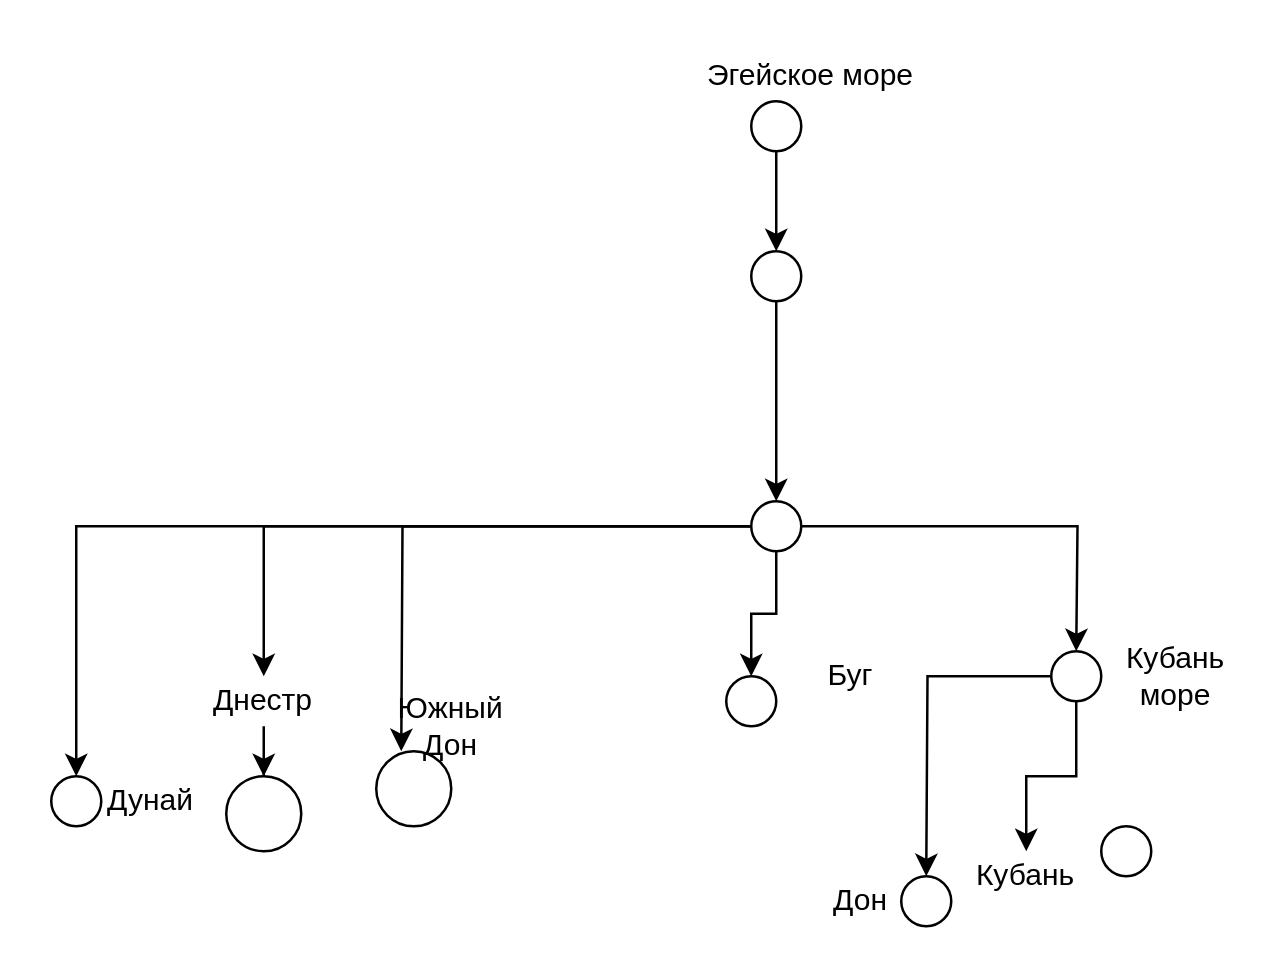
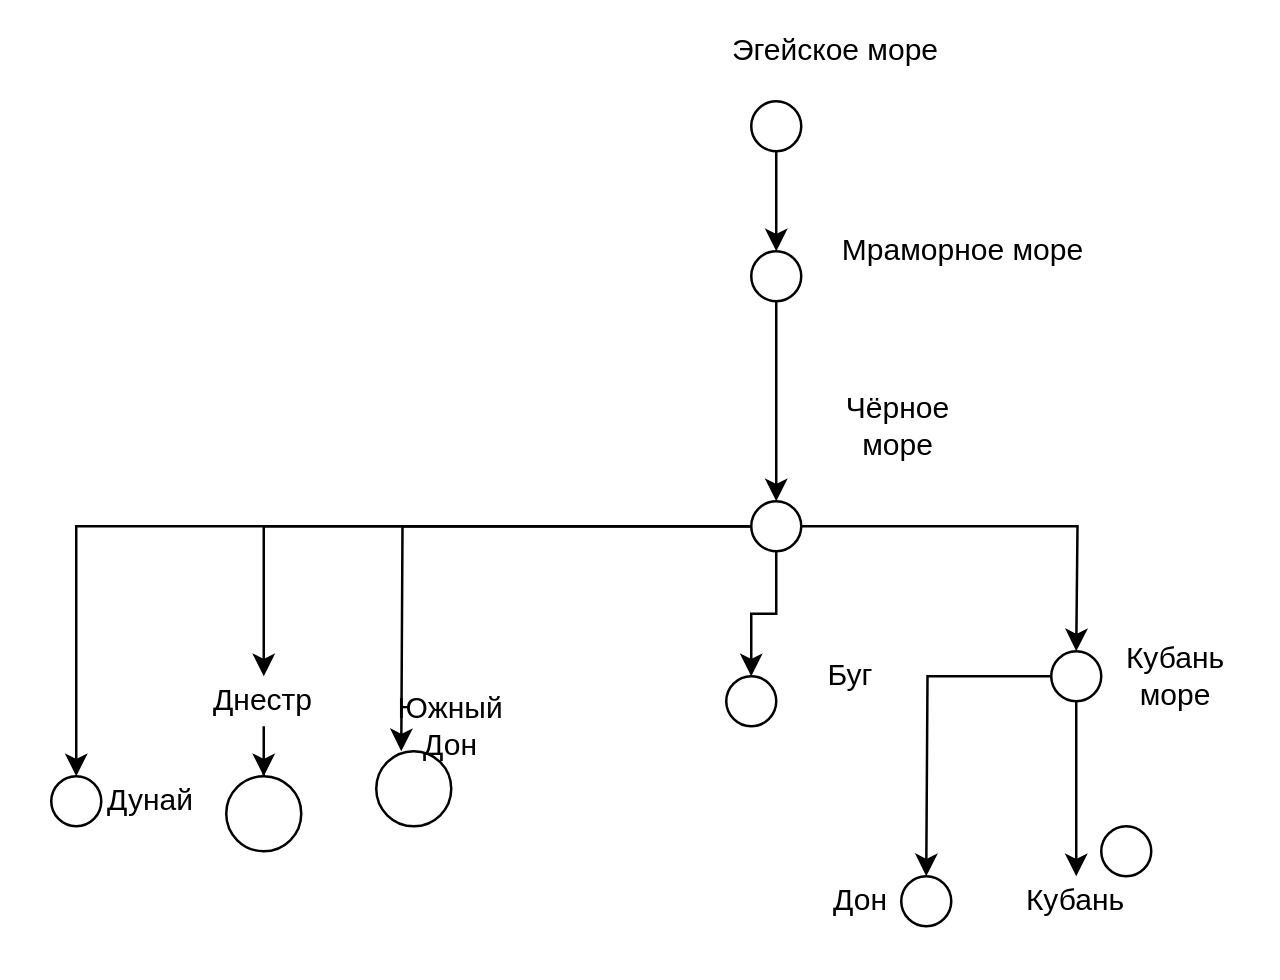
  <mxCell id="0" />
  <mxCell id="1" parent="0" />
  <mxCell id="2" value="" style="edgeStyle=orthogonalEdgeStyle;rounded=0;orthogonalLoop=1;jettySize=auto;html=1;" parent="1" source="3" target="6" edge="1"><mxGeometry relative="1" as="geometry" /></mxCell>
  <mxCell id="3" value="" style="ellipse;whiteSpace=wrap;html=1;aspect=fixed;" parent="1" vertex="1"><mxGeometry x="300" y="40" width="20" height="20" as="geometry" /></mxCell>
- <mxCell id="4" value="Эгейское море" style="text;html=1;strokeColor=none;fillColor=none;align=center;verticalAlign=middle;whiteSpace=wrap;rounded=0;" parent="1" vertex="1"><mxGeometry x="274" y="20" width="100" height="20" as="geometry" /></mxCell>
+ <mxCell id="4" value="Эгейское море" style="text;html=1;strokeColor=none;fillColor=none;align=center;verticalAlign=middle;whiteSpace=wrap;rounded=0;" parent="1" vertex="1"><mxGeometry x="284" y="10" width="100" height="20" as="geometry" /></mxCell>
  <mxCell id="5" value="" style="edgeStyle=orthogonalEdgeStyle;rounded=0;orthogonalLoop=1;jettySize=auto;html=1;" parent="1" source="6" target="13" edge="1"><mxGeometry relative="1" as="geometry" /></mxCell>
  <mxCell id="6" value="" style="ellipse;whiteSpace=wrap;html=1;aspect=fixed;" parent="1" vertex="1"><mxGeometry x="300" y="100" width="20" height="20" as="geometry" /></mxCell>
+ <mxCell id="7" value="Мраморное море" style="text;html=1;strokeColor=none;fillColor=none;align=center;verticalAlign=middle;whiteSpace=wrap;rounded=0;" parent="1" vertex="1"><mxGeometry x="320" y="90" width="130" height="20" as="geometry" /></mxCell>
  <mxCell id="8" value="" style="edgeStyle=orthogonalEdgeStyle;rounded=0;orthogonalLoop=1;jettySize=auto;html=1;" parent="1" source="13" target="15" edge="1"><mxGeometry relative="1" as="geometry" /></mxCell>
  <mxCell id="9" value="" style="edgeStyle=orthogonalEdgeStyle;rounded=0;orthogonalLoop=1;jettySize=auto;html=1;" parent="1" source="30" target="17" edge="1"><mxGeometry relative="1" as="geometry"><mxPoint x="190" y="220" as="targetPoint" /></mxGeometry></mxCell>
  <mxCell id="10" style="edgeStyle=orthogonalEdgeStyle;rounded=0;orthogonalLoop=1;jettySize=auto;html=1;" parent="1" source="13" edge="1"><mxGeometry relative="1" as="geometry"><mxPoint x="160" y="300" as="targetPoint" /></mxGeometry></mxCell>
  <mxCell id="11" style="edgeStyle=orthogonalEdgeStyle;rounded=0;orthogonalLoop=1;jettySize=auto;html=1;" parent="1" source="13" edge="1"><mxGeometry relative="1" as="geometry"><mxPoint x="430" y="260" as="targetPoint" /></mxGeometry></mxCell>
  <mxCell id="12" style="edgeStyle=orthogonalEdgeStyle;rounded=0;orthogonalLoop=1;jettySize=auto;html=1;entryX=0.5;entryY=0;entryDx=0;entryDy=0;" parent="1" source="13" target="20" edge="1"><mxGeometry relative="1" as="geometry" /></mxCell>
  <mxCell id="13" value="" style="ellipse;whiteSpace=wrap;html=1;aspect=fixed;" parent="1" vertex="1"><mxGeometry x="300" y="200" width="20" height="20" as="geometry" /></mxCell>
+ <mxCell id="14" value="Чёрное море" style="text;html=1;strokeColor=none;fillColor=none;align=center;verticalAlign=middle;whiteSpace=wrap;rounded=0;" parent="1" vertex="1"><mxGeometry x="324" y="160" width="70" height="20" as="geometry" /></mxCell>
  <mxCell id="15" value="" style="ellipse;whiteSpace=wrap;html=1;aspect=fixed;" parent="1" vertex="1"><mxGeometry x="20" y="310" width="20" height="20" as="geometry" /></mxCell>
  <mxCell id="16" value="Дунай" style="text;html=1;strokeColor=none;fillColor=none;align=center;verticalAlign=middle;whiteSpace=wrap;rounded=0;" parent="1" vertex="1"><mxGeometry x="40" y="310" width="40" height="20" as="geometry" /></mxCell>
  <mxCell id="17" value="" style="ellipse;whiteSpace=wrap;html=1;aspect=fixed;" parent="1" vertex="1"><mxGeometry x="90" y="310" width="30" height="30" as="geometry" /></mxCell>
  <mxCell id="18" value="" style="ellipse;whiteSpace=wrap;html=1;aspect=fixed;" parent="1" vertex="1"><mxGeometry x="150" y="300" width="30" height="30" as="geometry" /></mxCell>
  <mxCell id="19" value="Южный Дон" style="text;html=1;strokeColor=none;fillColor=none;align=center;verticalAlign=middle;whiteSpace=wrap;rounded=0;" parent="1" vertex="1"><mxGeometry x="160" y="280" width="40" height="20" as="geometry" /></mxCell>
  <mxCell id="20" value="" style="ellipse;whiteSpace=wrap;html=1;aspect=fixed;" parent="1" vertex="1"><mxGeometry x="290" y="270" width="20" height="20" as="geometry" /></mxCell>
  <mxCell id="21" value="Буг" style="text;html=1;strokeColor=none;fillColor=none;align=center;verticalAlign=middle;whiteSpace=wrap;rounded=0;" parent="1" vertex="1"><mxGeometry x="320" y="260" width="40" height="20" as="geometry" /></mxCell>
  <mxCell id="22" style="edgeStyle=orthogonalEdgeStyle;rounded=0;orthogonalLoop=1;jettySize=auto;html=1;" parent="1" source="24" target="26" edge="1"><mxGeometry relative="1" as="geometry"><mxPoint x="430" y="360" as="targetPoint" /></mxGeometry></mxCell>
  <mxCell id="23" style="edgeStyle=orthogonalEdgeStyle;rounded=0;orthogonalLoop=1;jettySize=auto;html=1;" parent="1" source="24" edge="1"><mxGeometry relative="1" as="geometry"><mxPoint x="370" y="350" as="targetPoint" /></mxGeometry></mxCell>
  <mxCell id="24" value="" style="ellipse;whiteSpace=wrap;html=1;aspect=fixed;" parent="1" vertex="1"><mxGeometry x="420" y="260" width="20" height="20" as="geometry" /></mxCell>
  <mxCell id="25" value="Кубань море" style="text;html=1;strokeColor=none;fillColor=none;align=center;verticalAlign=middle;whiteSpace=wrap;rounded=0;" parent="1" vertex="1"><mxGeometry x="450" y="260" width="40" height="20" as="geometry" /></mxCell>
- <mxCell id="26" value="Кубань" style="text;html=1;strokeColor=none;fillColor=none;align=center;verticalAlign=middle;whiteSpace=wrap;rounded=0;" parent="1" vertex="1"><mxGeometry x="390" y="340" width="40" height="20" as="geometry" /></mxCell>
+ <mxCell id="26" value="Кубань" style="text;html=1;strokeColor=none;fillColor=none;align=center;verticalAlign=middle;whiteSpace=wrap;rounded=0;" parent="1" vertex="1"><mxGeometry x="410" y="350" width="40" height="20" as="geometry" /></mxCell>
  <mxCell id="27" value="" style="ellipse;whiteSpace=wrap;html=1;aspect=fixed;" parent="1" vertex="1"><mxGeometry x="440" y="330" width="20" height="20" as="geometry" /></mxCell>
  <mxCell id="28" value="" style="ellipse;whiteSpace=wrap;html=1;aspect=fixed;" parent="1" vertex="1"><mxGeometry x="360" y="350" width="20" height="20" as="geometry" /></mxCell>
  <mxCell id="29" value="Дон" style="text;html=1;strokeColor=none;fillColor=none;align=center;verticalAlign=middle;whiteSpace=wrap;rounded=0;" parent="1" vertex="1"><mxGeometry x="324" y="350" width="40" height="20" as="geometry" /></mxCell>
  <mxCell id="30" value="Днестр" style="text;html=1;strokeColor=none;fillColor=none;align=center;verticalAlign=middle;whiteSpace=wrap;rounded=0;" parent="1" vertex="1"><mxGeometry x="85" y="270" width="40" height="20" as="geometry" /></mxCell>
  <mxCell id="31" value="" style="edgeStyle=orthogonalEdgeStyle;rounded=0;orthogonalLoop=1;jettySize=auto;html=1;" parent="1" source="13" target="30" edge="1"><mxGeometry relative="1" as="geometry"><mxPoint x="105" y="310" as="targetPoint" /><mxPoint x="300" y="210" as="sourcePoint" /></mxGeometry></mxCell>
